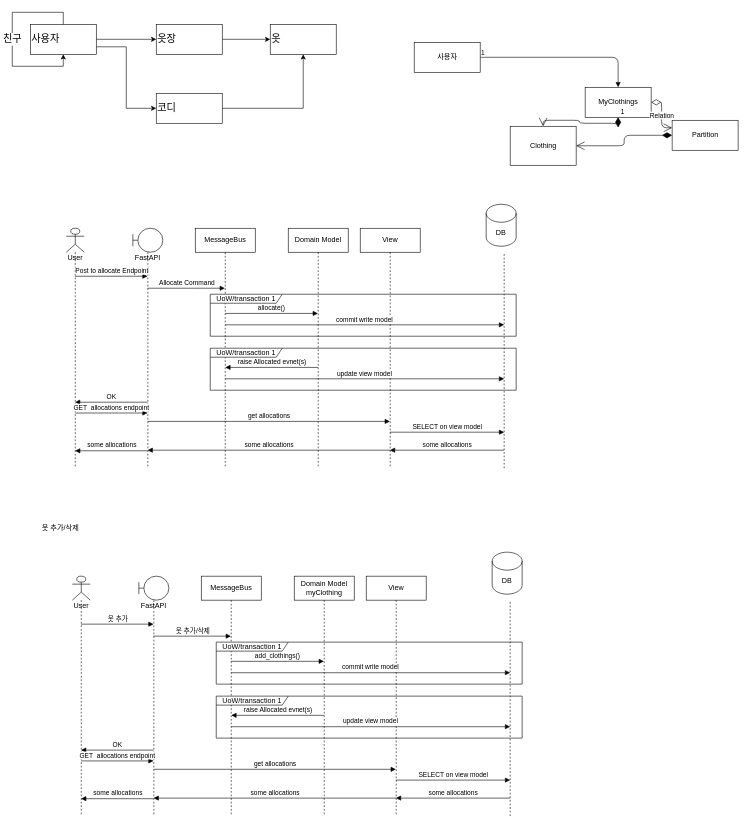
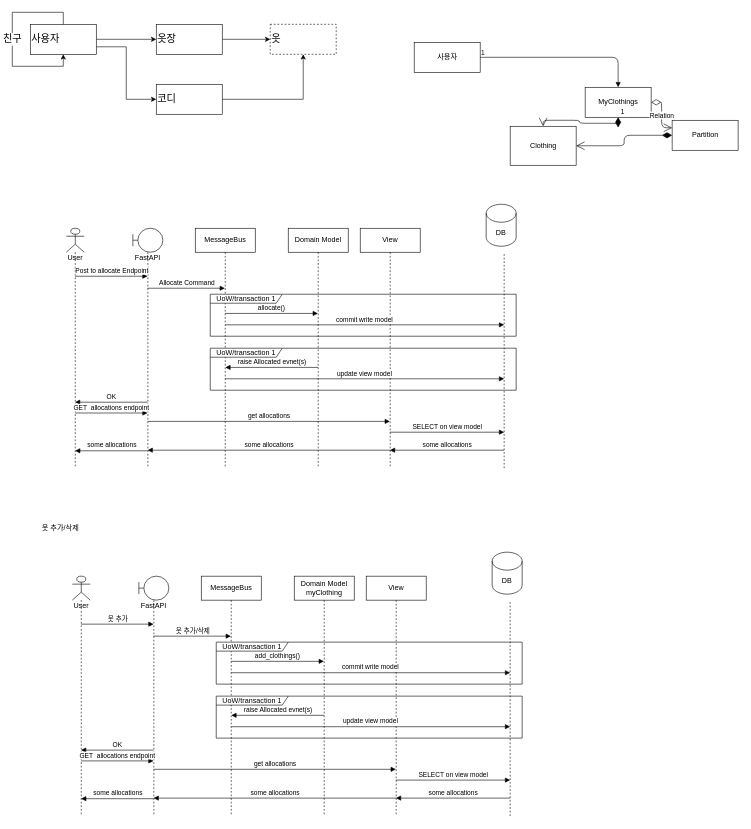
  <mxCell id="0" />
  <mxCell id="1" parent="0" />
  <mxCell id="2" value="User" style="shape=umlLifeline;participant=umlActor;perimeter=lifelinePerimeter;whiteSpace=wrap;html=1;container=1;collapsible=0;recursiveResize=0;verticalAlign=top;spacingTop=36;outlineConnect=0;" parent="1" vertex="1"><mxGeometry x="110" y="380" width="30" height="400" as="geometry" /></mxCell>
  <mxCell id="3" value="FastAPI" style="shape=umlLifeline;participant=umlBoundary;perimeter=lifelinePerimeter;whiteSpace=wrap;html=1;container=1;collapsible=0;recursiveResize=0;verticalAlign=top;spacingTop=36;outlineConnect=0;" parent="1" vertex="1"><mxGeometry x="221" y="380" width="50" height="400" as="geometry" /></mxCell>
  <mxCell id="4" value="MessageBus" style="shape=umlLifeline;perimeter=lifelinePerimeter;whiteSpace=wrap;html=1;container=1;collapsible=0;recursiveResize=0;outlineConnect=0;" parent="1" vertex="1"><mxGeometry x="325" y="380" width="100" height="400" as="geometry" /></mxCell>
  <mxCell id="5" value="Domain Model" style="shape=umlLifeline;perimeter=lifelinePerimeter;whiteSpace=wrap;html=1;container=1;collapsible=0;recursiveResize=0;outlineConnect=0;" parent="1" vertex="1"><mxGeometry x="480" y="380" width="100" height="400" as="geometry" /></mxCell>
  <mxCell id="6" value="View" style="shape=umlLifeline;perimeter=lifelinePerimeter;whiteSpace=wrap;html=1;container=1;collapsible=0;recursiveResize=0;outlineConnect=0;" parent="1" vertex="1"><mxGeometry x="600" y="380" width="100" height="400" as="geometry" /></mxCell>
  <mxCell id="7" value="DB" style="shape=cylinder3;whiteSpace=wrap;html=1;boundedLbl=1;backgroundOutline=1;size=15;" parent="1" vertex="1"><mxGeometry x="810" y="340" width="50" height="70" as="geometry" /></mxCell>
  <mxCell id="8" value="" style="endArrow=none;dashed=1;html=1;" parent="1" edge="1"><mxGeometry width="50" height="50" relative="1" as="geometry"><mxPoint x="840" y="780" as="sourcePoint" /><mxPoint x="840" y="420" as="targetPoint" /></mxGeometry></mxCell>
  <mxCell id="9" value="Post to allocate Endpoint" style="html=1;verticalAlign=bottom;endArrow=block;" parent="1" source="2" target="3" edge="1"><mxGeometry width="80" relative="1" as="geometry"><mxPoint x="130" y="460" as="sourcePoint" /><mxPoint x="210" y="460" as="targetPoint" /><Array as="points"><mxPoint x="220" y="460" /></Array></mxGeometry></mxCell>
  <mxCell id="10" value="Allocate Command" style="html=1;verticalAlign=bottom;endArrow=block;" parent="1" source="3" target="4" edge="1"><mxGeometry width="80" relative="1" as="geometry"><mxPoint x="134.81" y="470" as="sourcePoint" /><mxPoint x="255.5" y="470" as="targetPoint" /><Array as="points"><mxPoint x="330" y="480" /></Array></mxGeometry></mxCell>
  <mxCell id="11" value="UoW/transaction 1" style="shape=umlFrame;whiteSpace=wrap;html=1;width=120;height=15;" parent="1" vertex="1"><mxGeometry x="350" y="490" width="510" height="70" as="geometry" /></mxCell>
  <mxCell id="12" value="allocate()" style="html=1;verticalAlign=bottom;endArrow=block;" parent="1" edge="1"><mxGeometry width="80" relative="1" as="geometry"><mxPoint x="374.81" y="522" as="sourcePoint" /><mxPoint x="529.5" y="522" as="targetPoint" /></mxGeometry></mxCell>
  <mxCell id="13" value="commit write model" style="html=1;verticalAlign=bottom;endArrow=block;" parent="1" edge="1"><mxGeometry width="80" relative="1" as="geometry"><mxPoint x="375.024" y="541" as="sourcePoint" /><mxPoint x="840" y="541" as="targetPoint" /></mxGeometry></mxCell>
  <mxCell id="14" value="UoW/transaction 1" style="shape=umlFrame;whiteSpace=wrap;html=1;width=120;height=15;" parent="1" vertex="1"><mxGeometry x="350" y="580" width="510" height="70" as="geometry" /></mxCell>
  <mxCell id="15" value="raise Allocated evnet(s)" style="html=1;verticalAlign=bottom;endArrow=block;" parent="1" edge="1"><mxGeometry width="80" relative="1" as="geometry"><mxPoint x="529.5" y="612" as="sourcePoint" /><mxPoint x="375.1" y="612" as="targetPoint" /></mxGeometry></mxCell>
  <mxCell id="16" value="update view model" style="html=1;verticalAlign=bottom;endArrow=block;" parent="1" edge="1"><mxGeometry width="80" relative="1" as="geometry"><mxPoint x="375.024" y="631" as="sourcePoint" /><mxPoint x="840" y="631" as="targetPoint" /></mxGeometry></mxCell>
  <mxCell id="17" value="OK" style="html=1;verticalAlign=bottom;endArrow=block;" parent="1" edge="1"><mxGeometry width="80" relative="1" as="geometry"><mxPoint x="245.5" y="670" as="sourcePoint" /><mxPoint x="124.5" y="670" as="targetPoint" /></mxGeometry></mxCell>
  <mxCell id="18" value="GET&amp;nbsp; allocations endpoint" style="html=1;verticalAlign=bottom;endArrow=block;" parent="1" edge="1"><mxGeometry width="80" relative="1" as="geometry"><mxPoint x="124.929" y="688" as="sourcePoint" /><mxPoint x="245.5" y="688" as="targetPoint" /></mxGeometry></mxCell>
  <mxCell id="19" value="get allocations" style="html=1;verticalAlign=bottom;endArrow=block;" parent="1" target="6" edge="1"><mxGeometry width="80" relative="1" as="geometry"><mxPoint x="245.81" y="702" as="sourcePoint" /><mxPoint x="529.5" y="702" as="targetPoint" /></mxGeometry></mxCell>
  <mxCell id="20" value="SELECT on view model" style="html=1;verticalAlign=bottom;endArrow=block;" parent="1" source="6" edge="1"><mxGeometry width="80" relative="1" as="geometry"><mxPoint x="659.999" y="720" as="sourcePoint" /><mxPoint x="840" y="720" as="targetPoint" /></mxGeometry></mxCell>
  <mxCell id="21" value="some allocations" style="html=1;verticalAlign=bottom;endArrow=block;" parent="1" target="6" edge="1"><mxGeometry width="80" relative="1" as="geometry"><mxPoint x="840" y="750" as="sourcePoint" /><mxPoint x="830" y="750" as="targetPoint" /></mxGeometry></mxCell>
  <mxCell id="22" value="some allocations" style="html=1;verticalAlign=bottom;endArrow=block;exitX=0.5;exitY=0.925;exitDx=0;exitDy=0;exitPerimeter=0;" parent="1" source="6" target="3" edge="1"><mxGeometry width="80" relative="1" as="geometry"><mxPoint x="439.999" y="750" as="sourcePoint" /><mxPoint x="560.57" y="750" as="targetPoint" /></mxGeometry></mxCell>
  <mxCell id="23" value="some allocations" style="html=1;verticalAlign=bottom;endArrow=block;" parent="1" edge="1"><mxGeometry width="80" relative="1" as="geometry"><mxPoint x="245.5" y="751" as="sourcePoint" /><mxPoint x="124.667" y="751" as="targetPoint" /></mxGeometry></mxCell>
  <mxCell id="24" value="User" style="shape=umlLifeline;participant=umlActor;perimeter=lifelinePerimeter;whiteSpace=wrap;html=1;container=1;collapsible=0;recursiveResize=0;verticalAlign=top;spacingTop=36;outlineConnect=0;" vertex="1" parent="1"><mxGeometry x="120" y="960" width="30" height="400" as="geometry" /></mxCell>
  <mxCell id="25" value="FastAPI" style="shape=umlLifeline;participant=umlBoundary;perimeter=lifelinePerimeter;whiteSpace=wrap;html=1;container=1;collapsible=0;recursiveResize=0;verticalAlign=top;spacingTop=36;outlineConnect=0;" vertex="1" parent="1"><mxGeometry x="231" y="960" width="50" height="400" as="geometry" /></mxCell>
  <mxCell id="26" value="MessageBus" style="shape=umlLifeline;perimeter=lifelinePerimeter;whiteSpace=wrap;html=1;container=1;collapsible=0;recursiveResize=0;outlineConnect=0;" vertex="1" parent="1"><mxGeometry x="335" y="960" width="100" height="400" as="geometry" /></mxCell>
  <mxCell id="27" value="Domain Model&lt;br&gt;myClothing" style="shape=umlLifeline;perimeter=lifelinePerimeter;whiteSpace=wrap;html=1;container=1;collapsible=0;recursiveResize=0;outlineConnect=0;" vertex="1" parent="1"><mxGeometry x="490" y="960" width="100" height="400" as="geometry" /></mxCell>
  <mxCell id="28" value="View" style="shape=umlLifeline;perimeter=lifelinePerimeter;whiteSpace=wrap;html=1;container=1;collapsible=0;recursiveResize=0;outlineConnect=0;" vertex="1" parent="1"><mxGeometry x="610" y="960" width="100" height="400" as="geometry" /></mxCell>
  <mxCell id="29" value="DB" style="shape=cylinder3;whiteSpace=wrap;html=1;boundedLbl=1;backgroundOutline=1;size=15;" vertex="1" parent="1"><mxGeometry x="820" y="920" width="50" height="70" as="geometry" /></mxCell>
  <mxCell id="30" value="" style="endArrow=none;dashed=1;html=1;" edge="1" parent="1"><mxGeometry width="50" height="50" relative="1" as="geometry"><mxPoint x="850" y="1360" as="sourcePoint" /><mxPoint x="850" y="1000" as="targetPoint" /></mxGeometry></mxCell>
  <mxCell id="31" value="옷 추가" style="html=1;verticalAlign=bottom;endArrow=block;" edge="1" parent="1" source="24" target="25"><mxGeometry width="80" relative="1" as="geometry"><mxPoint x="140" y="1040" as="sourcePoint" /><mxPoint x="220" y="1040" as="targetPoint" /><Array as="points"><mxPoint x="230" y="1040" /></Array></mxGeometry></mxCell>
  <mxCell id="32" value="옷 추가/삭제" style="html=1;verticalAlign=bottom;endArrow=block;" edge="1" parent="1" source="25" target="26"><mxGeometry width="80" relative="1" as="geometry"><mxPoint x="144.81" y="1050" as="sourcePoint" /><mxPoint x="265.5" y="1050" as="targetPoint" /><Array as="points"><mxPoint x="340" y="1060" /></Array></mxGeometry></mxCell>
  <mxCell id="33" value="UoW/transaction 1" style="shape=umlFrame;whiteSpace=wrap;html=1;width=120;height=15;" vertex="1" parent="1"><mxGeometry x="360" y="1070" width="510" height="70" as="geometry" /></mxCell>
  <mxCell id="34" value="add_clothings()" style="html=1;verticalAlign=bottom;endArrow=block;" edge="1" parent="1"><mxGeometry width="80" relative="1" as="geometry"><mxPoint x="384.81" y="1102" as="sourcePoint" /><mxPoint x="539.5" y="1102" as="targetPoint" /></mxGeometry></mxCell>
  <mxCell id="35" value="commit write model" style="html=1;verticalAlign=bottom;endArrow=block;" edge="1" parent="1"><mxGeometry width="80" relative="1" as="geometry"><mxPoint x="385.024" y="1121" as="sourcePoint" /><mxPoint x="850" y="1121" as="targetPoint" /></mxGeometry></mxCell>
  <mxCell id="36" value="UoW/transaction 1" style="shape=umlFrame;whiteSpace=wrap;html=1;width=120;height=15;" vertex="1" parent="1"><mxGeometry x="360" y="1160" width="510" height="70" as="geometry" /></mxCell>
  <mxCell id="37" value="raise Allocated evnet(s)" style="html=1;verticalAlign=bottom;endArrow=block;" edge="1" parent="1"><mxGeometry width="80" relative="1" as="geometry"><mxPoint x="539.5" y="1192" as="sourcePoint" /><mxPoint x="385.1" y="1192" as="targetPoint" /></mxGeometry></mxCell>
  <mxCell id="38" value="update view model" style="html=1;verticalAlign=bottom;endArrow=block;" edge="1" parent="1"><mxGeometry width="80" relative="1" as="geometry"><mxPoint x="385.024" y="1211" as="sourcePoint" /><mxPoint x="850" y="1211" as="targetPoint" /></mxGeometry></mxCell>
  <mxCell id="39" value="OK" style="html=1;verticalAlign=bottom;endArrow=block;" edge="1" parent="1"><mxGeometry width="80" relative="1" as="geometry"><mxPoint x="255.5" y="1250" as="sourcePoint" /><mxPoint x="134.5" y="1250" as="targetPoint" /></mxGeometry></mxCell>
  <mxCell id="40" value="GET&amp;nbsp; allocations endpoint" style="html=1;verticalAlign=bottom;endArrow=block;" edge="1" parent="1"><mxGeometry width="80" relative="1" as="geometry"><mxPoint x="134.929" y="1268" as="sourcePoint" /><mxPoint x="255.5" y="1268" as="targetPoint" /></mxGeometry></mxCell>
  <mxCell id="41" value="get allocations" style="html=1;verticalAlign=bottom;endArrow=block;" edge="1" parent="1" target="28"><mxGeometry width="80" relative="1" as="geometry"><mxPoint x="255.81" y="1282" as="sourcePoint" /><mxPoint x="539.5" y="1282" as="targetPoint" /></mxGeometry></mxCell>
  <mxCell id="42" value="SELECT on view model" style="html=1;verticalAlign=bottom;endArrow=block;" edge="1" parent="1" source="28"><mxGeometry width="80" relative="1" as="geometry"><mxPoint x="669.999" y="1300" as="sourcePoint" /><mxPoint x="850" y="1300" as="targetPoint" /></mxGeometry></mxCell>
  <mxCell id="43" value="some allocations" style="html=1;verticalAlign=bottom;endArrow=block;" edge="1" parent="1" target="28"><mxGeometry width="80" relative="1" as="geometry"><mxPoint x="850" y="1330" as="sourcePoint" /><mxPoint x="840" y="1330" as="targetPoint" /></mxGeometry></mxCell>
  <mxCell id="44" value="some allocations" style="html=1;verticalAlign=bottom;endArrow=block;exitX=0.5;exitY=0.925;exitDx=0;exitDy=0;exitPerimeter=0;" edge="1" parent="1" source="28" target="25"><mxGeometry width="80" relative="1" as="geometry"><mxPoint x="449.999" y="1330" as="sourcePoint" /><mxPoint x="570.57" y="1330" as="targetPoint" /></mxGeometry></mxCell>
  <mxCell id="45" value="some allocations" style="html=1;verticalAlign=bottom;endArrow=block;" edge="1" parent="1"><mxGeometry width="80" relative="1" as="geometry"><mxPoint x="255.5" y="1331" as="sourcePoint" /><mxPoint x="134.667" y="1331" as="targetPoint" /></mxGeometry></mxCell>
  <mxCell id="46" value="옷 추가/삭제" style="text;html=1;align=center;verticalAlign=middle;resizable=0;points=[];autosize=1;strokeColor=none;" vertex="1" parent="1"><mxGeometry x="60" y="870" width="80" height="20" as="geometry" /></mxCell>
  <mxCell id="47" style="edgeStyle=orthogonalEdgeStyle;rounded=0;orthogonalLoop=1;jettySize=auto;html=1;fontSize=17;" edge="1" parent="1" source="49" target="51"><mxGeometry relative="1" as="geometry" /></mxCell>
  <mxCell id="48" style="edgeStyle=orthogonalEdgeStyle;rounded=0;orthogonalLoop=1;jettySize=auto;html=1;exitX=1;exitY=0.75;exitDx=0;exitDy=0;entryX=0;entryY=0.5;entryDx=0;entryDy=0;fontSize=17;" edge="1" parent="1" source="49" target="55"><mxGeometry relative="1" as="geometry" /></mxCell>
  <mxCell id="49" value="사용자" style="html=1;fontSize=17;align=left;" vertex="1" parent="1"><mxGeometry x="50" y="40" width="110" height="50" as="geometry" /></mxCell>
  <mxCell id="50" style="edgeStyle=orthogonalEdgeStyle;rounded=0;orthogonalLoop=1;jettySize=auto;html=1;entryX=0;entryY=0.5;entryDx=0;entryDy=0;fontSize=17;" edge="1" parent="1" source="51" target="52"><mxGeometry relative="1" as="geometry" /></mxCell>
  <mxCell id="51" value="옷장" style="html=1;fontSize=17;align=left;" vertex="1" parent="1"><mxGeometry x="260" y="40" width="110" height="50" as="geometry" /></mxCell>
- <mxCell id="52" value="옷" style="html=1;fontSize=17;align=left;" vertex="1" parent="1"><mxGeometry x="450" y="40" width="110" height="50" as="geometry" /></mxCell>
+ <mxCell id="52" value="옷" style="html=1;fontSize=17;align=left;dashed=1;" vertex="1" parent="1"><mxGeometry x="450" y="40" width="110" height="50" as="geometry" /></mxCell>
  <mxCell id="53" value="친구" style="edgeStyle=orthogonalEdgeStyle;rounded=0;orthogonalLoop=1;jettySize=auto;html=1;entryX=0.5;entryY=1;entryDx=0;entryDy=0;fontSize=17;" edge="1" parent="1" source="49" target="49"><mxGeometry relative="1" as="geometry"><Array as="points"><mxPoint x="105" y="20" /><mxPoint x="20" y="20" /><mxPoint x="20" y="110" /><mxPoint x="105" y="110" /></Array></mxGeometry></mxCell>
  <mxCell id="54" style="edgeStyle=orthogonalEdgeStyle;rounded=0;orthogonalLoop=1;jettySize=auto;html=1;entryX=0.5;entryY=1;entryDx=0;entryDy=0;fontSize=17;" edge="1" parent="1" source="55" target="52"><mxGeometry relative="1" as="geometry" /></mxCell>
- <mxCell id="55" value="코디" style="html=1;fontSize=17;align=left;" vertex="1" parent="1"><mxGeometry x="260" y="155" width="110" height="50" as="geometry" /></mxCell>
+ <mxCell id="55" value="코디" style="html=1;fontSize=17;align=left;" vertex="1" parent="1"><mxGeometry x="260" y="140" width="110" height="50" as="geometry" /></mxCell>
  <mxCell id="56" value="사용자" style="html=1;" vertex="1" parent="1"><mxGeometry x="690" y="70" width="110" height="50" as="geometry" /></mxCell>
  <mxCell id="57" value="MyClothings" style="html=1;" vertex="1" parent="1"><mxGeometry x="975" y="145" width="110" height="50" as="geometry" /></mxCell>
  <mxCell id="58" value="" style="endArrow=block;endFill=1;html=1;edgeStyle=orthogonalEdgeStyle;align=left;verticalAlign=top;exitX=1;exitY=0.5;exitDx=0;exitDy=0;" edge="1" parent="1" source="56" target="57"><mxGeometry x="-1" relative="1" as="geometry"><mxPoint x="780" y="180" as="sourcePoint" /><mxPoint x="940" y="180" as="targetPoint" /></mxGeometry></mxCell>
  <mxCell id="59" value="1" style="edgeLabel;resizable=0;html=1;align=left;verticalAlign=bottom;" connectable="0" vertex="1" parent="58"><mxGeometry x="-1" relative="1" as="geometry" /></mxCell>
  <mxCell id="60" value="1" style="endArrow=open;html=1;endSize=12;startArrow=diamondThin;startSize=14;startFill=1;edgeStyle=orthogonalEdgeStyle;align=left;verticalAlign=bottom;exitX=0.5;exitY=1;exitDx=0;exitDy=0;" edge="1" parent="1" source="57" target="61"><mxGeometry x="-1" y="3" relative="1" as="geometry"><mxPoint x="460" y="320" as="sourcePoint" /><mxPoint x="620" y="320" as="targetPoint" /></mxGeometry></mxCell>
  <mxCell id="61" value="Clothing" style="html=1;" vertex="1" parent="1"><mxGeometry x="850" y="210" width="110" height="65" as="geometry" /></mxCell>
  <mxCell id="62" value="Partition" style="html=1;" vertex="1" parent="1"><mxGeometry x="1120" y="200" width="110" height="50" as="geometry" /></mxCell>
  <mxCell id="63" value="" style="endArrow=open;html=1;endSize=12;startArrow=diamondThin;startSize=14;startFill=1;edgeStyle=orthogonalEdgeStyle;align=left;verticalAlign=bottom;entryX=1;entryY=0.5;entryDx=0;entryDy=0;" edge="1" parent="1" source="62" target="61"><mxGeometry x="-1" y="3" relative="1" as="geometry"><mxPoint x="985" y="130" as="sourcePoint" /><mxPoint x="915.059" y="220" as="targetPoint" /></mxGeometry></mxCell>
  <mxCell id="64" value="Relation" style="endArrow=open;html=1;endSize=12;startArrow=diamondThin;startSize=14;startFill=0;edgeStyle=orthogonalEdgeStyle;exitX=1;exitY=0.5;exitDx=0;exitDy=0;entryX=0;entryY=0.25;entryDx=0;entryDy=0;" edge="1" parent="1" source="57" target="62"><mxGeometry relative="1" as="geometry"><mxPoint x="590" y="320" as="sourcePoint" /><mxPoint x="750" y="320" as="targetPoint" /></mxGeometry></mxCell>
